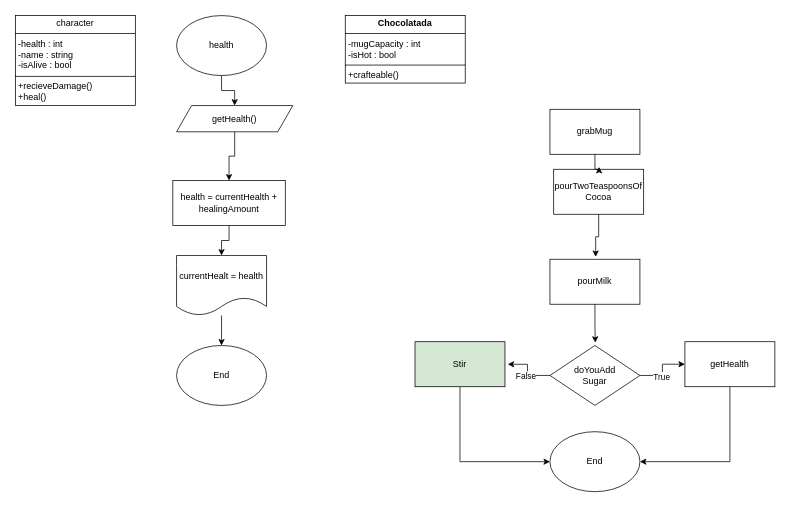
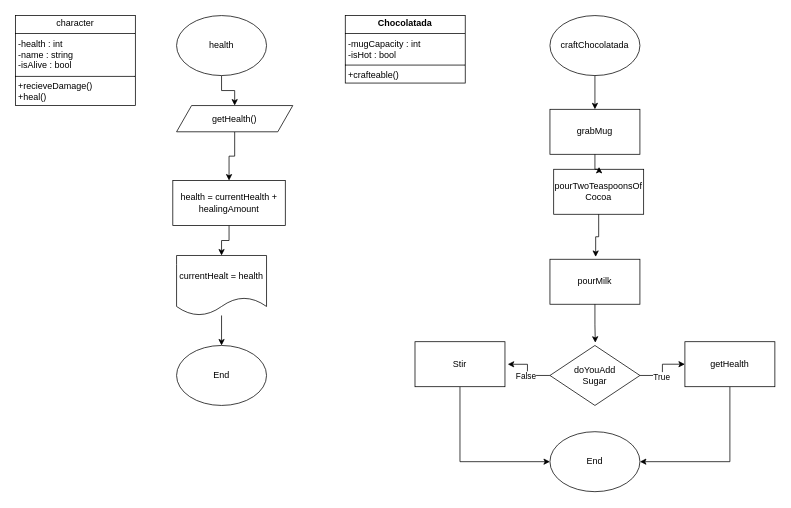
  <mxCell id="0" />
  <mxCell id="1" parent="0" />
  <mxCell id="2" value="&lt;p style=&quot;margin:0px;margin-top:4px;text-align:center;&quot;&gt;character&lt;/p&gt;&lt;hr size=&quot;1&quot; style=&quot;border-style:solid;&quot;&gt;&lt;p style=&quot;margin:0px;margin-left:4px;&quot;&gt;-health : int&lt;/p&gt;&lt;p style=&quot;margin:0px;margin-left:4px;&quot;&gt;-name : string&lt;/p&gt;&lt;p style=&quot;margin:0px;margin-left:4px;&quot;&gt;-isAlive : bool&lt;/p&gt;&lt;hr size=&quot;1&quot; style=&quot;border-style:solid;&quot;&gt;&lt;p style=&quot;margin:0px;margin-left:4px;&quot;&gt;+recieveDamage()&lt;/p&gt;&lt;p style=&quot;margin:0px;margin-left:4px;&quot;&gt;+heal()&lt;/p&gt;&lt;p style=&quot;margin:0px;margin-left:4px;&quot;&gt;&lt;br&gt;&lt;/p&gt;" style="verticalAlign=top;align=left;overflow=fill;html=1;whiteSpace=wrap;" parent="1" vertex="1"><mxGeometry x="20" y="20" width="160" height="120" as="geometry" /></mxCell>
  <mxCell id="3" style="edgeStyle=orthogonalEdgeStyle;rounded=0;orthogonalLoop=1;jettySize=auto;html=1;entryX=0.5;entryY=0;entryDx=0;entryDy=0;" parent="1" source="4" target="6" edge="1"><mxGeometry relative="1" as="geometry" /></mxCell>
  <mxCell id="4" value="health" style="ellipse;whiteSpace=wrap;html=1;" parent="1" vertex="1"><mxGeometry x="235" y="20" width="120" height="80" as="geometry" /></mxCell>
  <mxCell id="5" style="edgeStyle=orthogonalEdgeStyle;rounded=0;orthogonalLoop=1;jettySize=auto;html=1;" parent="1" source="6" target="8" edge="1"><mxGeometry relative="1" as="geometry"><mxPoint x="295" y="250" as="targetPoint" /></mxGeometry></mxCell>
  <mxCell id="6" value="getHealth()" style="shape=parallelogram;perimeter=parallelogramPerimeter;whiteSpace=wrap;html=1;fixedSize=1;" parent="1" vertex="1"><mxGeometry x="235" y="140" width="155" height="35" as="geometry" /></mxCell>
  <mxCell id="7" style="edgeStyle=orthogonalEdgeStyle;rounded=0;orthogonalLoop=1;jettySize=auto;html=1;" parent="1" source="8" target="10" edge="1"><mxGeometry relative="1" as="geometry"><mxPoint x="295" y="340" as="targetPoint" /></mxGeometry></mxCell>
  <mxCell id="8" value="health = currentHealth + healingAmount" style="rounded=0;whiteSpace=wrap;html=1;" parent="1" vertex="1"><mxGeometry x="230" y="240" width="150" height="60" as="geometry" /></mxCell>
  <mxCell id="9" style="edgeStyle=orthogonalEdgeStyle;rounded=0;orthogonalLoop=1;jettySize=auto;html=1;" parent="1" source="10" target="11" edge="1"><mxGeometry relative="1" as="geometry"><mxPoint x="295" y="460" as="targetPoint" /></mxGeometry></mxCell>
  <mxCell id="10" value="currentHealt = health" style="shape=document;whiteSpace=wrap;html=1;boundedLbl=1;" parent="1" vertex="1"><mxGeometry x="235" y="340" width="120" height="80" as="geometry" /></mxCell>
  <mxCell id="11" value="End" style="ellipse;whiteSpace=wrap;html=1;" parent="1" vertex="1"><mxGeometry x="235" y="460" width="120" height="80" as="geometry" /></mxCell>
+ <mxCell id="12" style="edgeStyle=orthogonalEdgeStyle;rounded=0;orthogonalLoop=1;jettySize=auto;html=1;entryX=0.5;entryY=0;entryDx=0;entryDy=0;" parent="1" source="13" target="14" edge="1"><mxGeometry relative="1" as="geometry"><mxPoint x="793.029" y="135.019" as="targetPoint" /></mxGeometry></mxCell>
+ <mxCell id="13" value="craftChocolatada" style="ellipse;whiteSpace=wrap;html=1;" parent="1" vertex="1"><mxGeometry x="733" y="20" width="120" height="80" as="geometry" /></mxCell>
  <mxCell id="14" value="grabMug" style="rounded=0;whiteSpace=wrap;html=1;" parent="1" vertex="1"><mxGeometry x="733" y="145" width="120" height="60" as="geometry" /></mxCell>
  <mxCell id="15" value="pourTwoTeaspoonsOf&lt;div&gt;Cocoa&lt;/div&gt;" style="rounded=0;whiteSpace=wrap;html=1;" parent="1" vertex="1"><mxGeometry x="738" y="225" width="120" height="60" as="geometry" /></mxCell>
  <mxCell id="16" style="edgeStyle=orthogonalEdgeStyle;rounded=0;orthogonalLoop=1;jettySize=auto;html=1;entryX=0.504;entryY=-0.052;entryDx=0;entryDy=0;entryPerimeter=0;" parent="1" source="14" target="15" edge="1"><mxGeometry relative="1" as="geometry" /></mxCell>
  <mxCell id="17" value="pourMilk" style="rounded=0;whiteSpace=wrap;html=1;" parent="1" vertex="1"><mxGeometry x="733" y="345" width="120" height="60" as="geometry" /></mxCell>
  <mxCell id="18" style="edgeStyle=orthogonalEdgeStyle;rounded=0;orthogonalLoop=1;jettySize=auto;html=1;entryX=0.508;entryY=-0.052;entryDx=0;entryDy=0;entryPerimeter=0;" parent="1" source="15" target="17" edge="1"><mxGeometry relative="1" as="geometry" /></mxCell>
  <mxCell id="19" style="edgeStyle=orthogonalEdgeStyle;rounded=0;orthogonalLoop=1;jettySize=auto;html=1;entryX=0.504;entryY=-0.046;entryDx=0;entryDy=0;entryPerimeter=0;" parent="1" source="17" target="22" edge="1"><mxGeometry relative="1" as="geometry"><mxPoint x="1012.28" y="470.74" as="targetPoint" /></mxGeometry></mxCell>
  <mxCell id="20" style="edgeStyle=orthogonalEdgeStyle;rounded=0;orthogonalLoop=1;jettySize=auto;html=1;entryX=0;entryY=0.5;entryDx=0;entryDy=0;" parent="1" source="22" target="24" edge="1"><mxGeometry relative="1" as="geometry" /></mxCell>
  <mxCell id="21" value="True" style="edgeLabel;html=1;align=center;verticalAlign=middle;resizable=0;points=[];" parent="20" vertex="1" connectable="0"><mxGeometry x="-0.258" y="-1" relative="1" as="geometry"><mxPoint as="offset" /></mxGeometry></mxCell>
  <mxCell id="22" value="doYouAdd&lt;div&gt;Sugar&lt;/div&gt;" style="rhombus;whiteSpace=wrap;html=1;" parent="1" vertex="1"><mxGeometry x="733" y="460" width="120" height="80" as="geometry" /></mxCell>
  <mxCell id="23" style="edgeStyle=orthogonalEdgeStyle;rounded=0;orthogonalLoop=1;jettySize=auto;html=1;entryX=1;entryY=0.5;entryDx=0;entryDy=0;" parent="1" source="24" target="29" edge="1"><mxGeometry relative="1" as="geometry"><Array as="points"><mxPoint x="973" y="615" /></Array></mxGeometry></mxCell>
  <mxCell id="24" value="getHealth" style="rounded=0;whiteSpace=wrap;html=1;" parent="1" vertex="1"><mxGeometry x="913" y="455" width="120" height="60" as="geometry" /></mxCell>
  <mxCell id="25" style="edgeStyle=orthogonalEdgeStyle;rounded=0;orthogonalLoop=1;jettySize=auto;html=1;entryX=0;entryY=0.5;entryDx=0;entryDy=0;" parent="1" source="26" target="29" edge="1"><mxGeometry relative="1" as="geometry"><Array as="points"><mxPoint x="613" y="615" /></Array></mxGeometry></mxCell>
- <mxCell id="26" value="Stir" style="rounded=0;whiteSpace=wrap;html=1;fillColor=#d5e8d4;" parent="1" vertex="1"><mxGeometry x="553" y="455" width="120" height="60" as="geometry" /></mxCell>
+ <mxCell id="26" value="Stir" style="rounded=0;whiteSpace=wrap;html=1;" parent="1" vertex="1"><mxGeometry x="553" y="455" width="120" height="60" as="geometry" /></mxCell>
  <mxCell id="27" style="edgeStyle=orthogonalEdgeStyle;rounded=0;orthogonalLoop=1;jettySize=auto;html=1;entryX=1.031;entryY=0.501;entryDx=0;entryDy=0;entryPerimeter=0;" parent="1" source="22" target="26" edge="1"><mxGeometry relative="1" as="geometry" /></mxCell>
  <mxCell id="28" value="False" style="edgeLabel;html=1;align=center;verticalAlign=middle;resizable=0;points=[];" parent="27" vertex="1" connectable="0"><mxGeometry x="-0.145" y="1" relative="1" as="geometry"><mxPoint x="-2" as="offset" /></mxGeometry></mxCell>
  <mxCell id="29" value="End" style="ellipse;whiteSpace=wrap;html=1;" parent="1" vertex="1"><mxGeometry x="733" y="575" width="120" height="80" as="geometry" /></mxCell>
  <mxCell id="30" value="&lt;p style=&quot;margin:0px;margin-top:4px;text-align:center;&quot;&gt;&lt;b&gt;Chocolatada&lt;/b&gt;&lt;/p&gt;&lt;hr size=&quot;1&quot; style=&quot;border-style:solid;&quot;&gt;&lt;p style=&quot;margin:0px;margin-left:4px;&quot;&gt;-mugCapacity : int&lt;/p&gt;&lt;p style=&quot;margin:0px;margin-left:4px;&quot;&gt;-isHot : bool&lt;/p&gt;&lt;hr size=&quot;1&quot; style=&quot;border-style:solid;&quot;&gt;&lt;p style=&quot;margin:0px;margin-left:4px;&quot;&gt;+crafteable()&lt;/p&gt;" style="verticalAlign=top;align=left;overflow=fill;html=1;whiteSpace=wrap;" vertex="1" parent="1"><mxGeometry x="460" y="20" width="160" height="90" as="geometry" /></mxCell>
